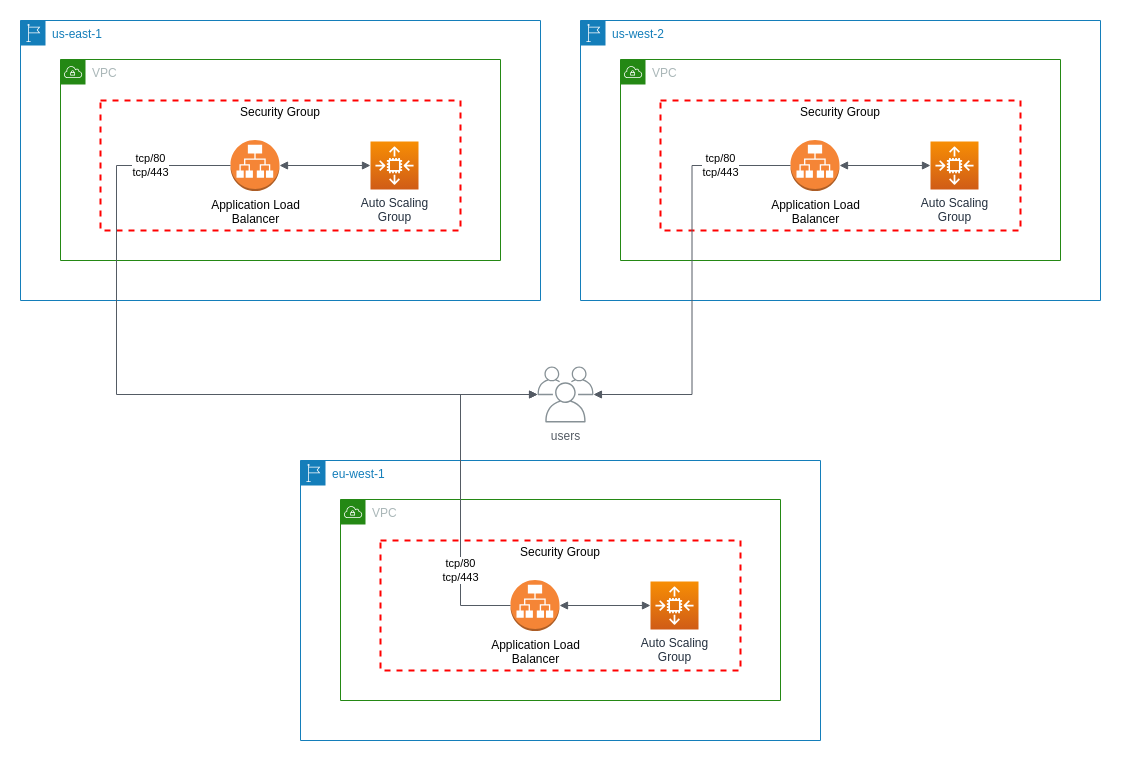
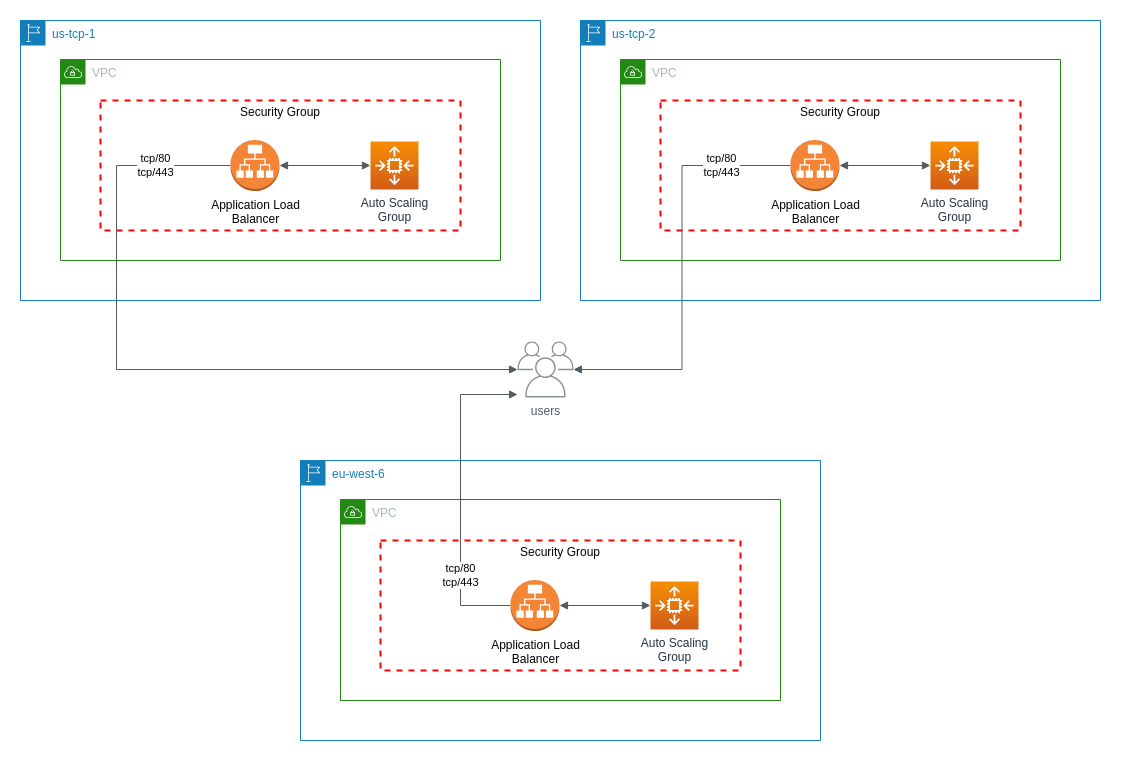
  <mxCell id="0" />
  <mxCell id="1" parent="0" />
- <mxCell id="2" value="us-east-1" style="points=[[0,0],[0.25,0],[0.5,0],[0.75,0],[1,0],[1,0.25],[1,0.5],[1,0.75],[1,1],[0.75,1],[0.5,1],[0.25,1],[0,1],[0,0.75],[0,0.5],[0,0.25]];outlineConnect=0;gradientColor=none;html=1;whiteSpace=wrap;fontSize=12;fontStyle=0;shape=mxgraph.aws4.group;grIcon=mxgraph.aws4.group_region;strokeColor=#147EBA;fillColor=none;verticalAlign=top;align=left;spacingLeft=30;fontColor=#147EBA;dashed=0;" vertex="1" parent="1"><mxGeometry x="20" y="20" width="520" height="280" as="geometry" /></mxCell>
+ <mxCell id="2" value="us-tcp-1" style="points=[[0,0],[0.25,0],[0.5,0],[0.75,0],[1,0],[1,0.25],[1,0.5],[1,0.75],[1,1],[0.75,1],[0.5,1],[0.25,1],[0,1],[0,0.75],[0,0.5],[0,0.25]];outlineConnect=0;gradientColor=none;html=1;whiteSpace=wrap;fontSize=12;fontStyle=0;shape=mxgraph.aws4.group;grIcon=mxgraph.aws4.group_region;strokeColor=#147EBA;fillColor=none;verticalAlign=top;align=left;spacingLeft=30;fontColor=#147EBA;dashed=0;" vertex="1" parent="1"><mxGeometry x="20" y="20" width="520" height="280" as="geometry" /></mxCell>
  <mxCell id="3" value="VPC" style="points=[[0,0],[0.25,0],[0.5,0],[0.75,0],[1,0],[1,0.25],[1,0.5],[1,0.75],[1,1],[0.75,1],[0.5,1],[0.25,1],[0,1],[0,0.75],[0,0.5],[0,0.25]];outlineConnect=0;gradientColor=none;html=1;whiteSpace=wrap;fontSize=12;fontStyle=0;shape=mxgraph.aws4.group;grIcon=mxgraph.aws4.group_vpc;strokeColor=#248814;fillColor=none;verticalAlign=top;align=left;spacingLeft=30;fontColor=#AAB7B8;dashed=0;" vertex="1" parent="1"><mxGeometry x="60" y="59" width="440" height="201" as="geometry" /></mxCell>
  <mxCell id="4" value="Security Group" style="fontStyle=0;verticalAlign=top;align=center;spacingTop=-2;fillColor=none;rounded=0;whiteSpace=wrap;html=1;strokeColor=#FF0000;strokeWidth=2;dashed=1;container=1;collapsible=0;expand=0;recursiveResize=0;" vertex="1" parent="1"><mxGeometry x="100" y="100" width="360" height="130" as="geometry" /></mxCell>
  <mxCell id="5" value="Application Load&lt;br&gt;Balancer" style="outlineConnect=0;dashed=0;verticalLabelPosition=bottom;verticalAlign=top;align=center;html=1;shape=mxgraph.aws3.application_load_balancer;fillColor=#F58536;gradientColor=none;" vertex="1" parent="4"><mxGeometry x="130" y="39.43" width="49" height="51.13" as="geometry" /></mxCell>
  <mxCell id="6" value="Auto Scaling&lt;br&gt;Group" style="outlineConnect=0;fontColor=#232F3E;gradientColor=#F78E04;gradientDirection=north;fillColor=#D05C17;strokeColor=#ffffff;dashed=0;verticalLabelPosition=bottom;verticalAlign=top;align=center;html=1;fontSize=12;fontStyle=0;aspect=fixed;shape=mxgraph.aws4.resourceIcon;resIcon=mxgraph.aws4.auto_scaling2;" vertex="1" parent="4"><mxGeometry x="270" y="41" width="48" height="48" as="geometry" /></mxCell>
  <mxCell id="7" value="" style="edgeStyle=orthogonalEdgeStyle;html=1;endArrow=block;elbow=vertical;startArrow=block;endFill=1;strokeColor=#545B64;rounded=0;exitX=1;exitY=0.5;exitDx=0;exitDy=0;exitPerimeter=0;startFill=1;" edge="1" parent="4" source="5" target="6"><mxGeometry width="100" relative="1" as="geometry"><mxPoint x="50" y="70" as="sourcePoint" /><mxPoint x="150" y="70" as="targetPoint" /></mxGeometry></mxCell>
- <mxCell id="8" value="us-west-2" style="points=[[0,0],[0.25,0],[0.5,0],[0.75,0],[1,0],[1,0.25],[1,0.5],[1,0.75],[1,1],[0.75,1],[0.5,1],[0.25,1],[0,1],[0,0.75],[0,0.5],[0,0.25]];outlineConnect=0;gradientColor=none;html=1;whiteSpace=wrap;fontSize=12;fontStyle=0;shape=mxgraph.aws4.group;grIcon=mxgraph.aws4.group_region;strokeColor=#147EBA;fillColor=none;verticalAlign=top;align=left;spacingLeft=30;fontColor=#147EBA;dashed=0;" vertex="1" parent="1"><mxGeometry x="580" y="20" width="520" height="280" as="geometry" /></mxCell>
+ <mxCell id="8" value="us-tcp-2" style="points=[[0,0],[0.25,0],[0.5,0],[0.75,0],[1,0],[1,0.25],[1,0.5],[1,0.75],[1,1],[0.75,1],[0.5,1],[0.25,1],[0,1],[0,0.75],[0,0.5],[0,0.25]];outlineConnect=0;gradientColor=none;html=1;whiteSpace=wrap;fontSize=12;fontStyle=0;shape=mxgraph.aws4.group;grIcon=mxgraph.aws4.group_region;strokeColor=#147EBA;fillColor=none;verticalAlign=top;align=left;spacingLeft=30;fontColor=#147EBA;dashed=0;" vertex="1" parent="1"><mxGeometry x="580" y="20" width="520" height="280" as="geometry" /></mxCell>
  <mxCell id="9" value="VPC" style="points=[[0,0],[0.25,0],[0.5,0],[0.75,0],[1,0],[1,0.25],[1,0.5],[1,0.75],[1,1],[0.75,1],[0.5,1],[0.25,1],[0,1],[0,0.75],[0,0.5],[0,0.25]];outlineConnect=0;gradientColor=none;html=1;whiteSpace=wrap;fontSize=12;fontStyle=0;shape=mxgraph.aws4.group;grIcon=mxgraph.aws4.group_vpc;strokeColor=#248814;fillColor=none;verticalAlign=top;align=left;spacingLeft=30;fontColor=#AAB7B8;dashed=0;" vertex="1" parent="1"><mxGeometry x="620" y="59" width="440" height="201" as="geometry" /></mxCell>
  <mxCell id="10" value="Security Group" style="fontStyle=0;verticalAlign=top;align=center;spacingTop=-2;fillColor=none;rounded=0;whiteSpace=wrap;html=1;strokeColor=#FF0000;strokeWidth=2;dashed=1;container=1;collapsible=0;expand=0;recursiveResize=0;" vertex="1" parent="1"><mxGeometry x="660" y="100" width="360" height="130" as="geometry" /></mxCell>
  <mxCell id="11" value="Application Load&lt;br&gt;Balancer" style="outlineConnect=0;dashed=0;verticalLabelPosition=bottom;verticalAlign=top;align=center;html=1;shape=mxgraph.aws3.application_load_balancer;fillColor=#F58536;gradientColor=none;" vertex="1" parent="10"><mxGeometry x="130" y="39.43" width="49" height="51.13" as="geometry" /></mxCell>
  <mxCell id="12" value="Auto Scaling&lt;br&gt;Group" style="outlineConnect=0;fontColor=#232F3E;gradientColor=#F78E04;gradientDirection=north;fillColor=#D05C17;strokeColor=#ffffff;dashed=0;verticalLabelPosition=bottom;verticalAlign=top;align=center;html=1;fontSize=12;fontStyle=0;aspect=fixed;shape=mxgraph.aws4.resourceIcon;resIcon=mxgraph.aws4.auto_scaling2;" vertex="1" parent="10"><mxGeometry x="270" y="41" width="48" height="48" as="geometry" /></mxCell>
  <mxCell id="13" value="" style="edgeStyle=orthogonalEdgeStyle;html=1;endArrow=block;elbow=vertical;startArrow=block;endFill=1;strokeColor=#545B64;rounded=0;exitX=1;exitY=0.5;exitDx=0;exitDy=0;exitPerimeter=0;startFill=1;" edge="1" parent="10" source="11" target="12"><mxGeometry width="100" relative="1" as="geometry"><mxPoint x="50" y="70" as="sourcePoint" /><mxPoint x="150" y="70" as="targetPoint" /></mxGeometry></mxCell>
- <mxCell id="14" value="eu-west-1" style="points=[[0,0],[0.25,0],[0.5,0],[0.75,0],[1,0],[1,0.25],[1,0.5],[1,0.75],[1,1],[0.75,1],[0.5,1],[0.25,1],[0,1],[0,0.75],[0,0.5],[0,0.25]];outlineConnect=0;gradientColor=none;html=1;whiteSpace=wrap;fontSize=12;fontStyle=0;shape=mxgraph.aws4.group;grIcon=mxgraph.aws4.group_region;strokeColor=#147EBA;fillColor=none;verticalAlign=top;align=left;spacingLeft=30;fontColor=#147EBA;dashed=0;" vertex="1" parent="1"><mxGeometry x="300" y="460" width="520" height="280" as="geometry" /></mxCell>
+ <mxCell id="14" value="eu-west-6" style="points=[[0,0],[0.25,0],[0.5,0],[0.75,0],[1,0],[1,0.25],[1,0.5],[1,0.75],[1,1],[0.75,1],[0.5,1],[0.25,1],[0,1],[0,0.75],[0,0.5],[0,0.25]];outlineConnect=0;gradientColor=none;html=1;whiteSpace=wrap;fontSize=12;fontStyle=0;shape=mxgraph.aws4.group;grIcon=mxgraph.aws4.group_region;strokeColor=#147EBA;fillColor=none;verticalAlign=top;align=left;spacingLeft=30;fontColor=#147EBA;dashed=0;" vertex="1" parent="1"><mxGeometry x="300" y="460" width="520" height="280" as="geometry" /></mxCell>
  <mxCell id="15" value="VPC" style="points=[[0,0],[0.25,0],[0.5,0],[0.75,0],[1,0],[1,0.25],[1,0.5],[1,0.75],[1,1],[0.75,1],[0.5,1],[0.25,1],[0,1],[0,0.75],[0,0.5],[0,0.25]];outlineConnect=0;gradientColor=none;html=1;whiteSpace=wrap;fontSize=12;fontStyle=0;shape=mxgraph.aws4.group;grIcon=mxgraph.aws4.group_vpc;strokeColor=#248814;fillColor=none;verticalAlign=top;align=left;spacingLeft=30;fontColor=#AAB7B8;dashed=0;" vertex="1" parent="1"><mxGeometry x="340" y="499" width="440" height="201" as="geometry" /></mxCell>
  <mxCell id="16" value="Security Group" style="fontStyle=0;verticalAlign=top;align=center;spacingTop=-2;fillColor=none;rounded=0;whiteSpace=wrap;html=1;strokeColor=#FF0000;strokeWidth=2;dashed=1;container=1;collapsible=0;expand=0;recursiveResize=0;" vertex="1" parent="1"><mxGeometry x="380" y="540" width="360" height="130" as="geometry" /></mxCell>
  <mxCell id="17" value="Application Load&lt;br&gt;Balancer" style="outlineConnect=0;dashed=0;verticalLabelPosition=bottom;verticalAlign=top;align=center;html=1;shape=mxgraph.aws3.application_load_balancer;fillColor=#F58536;gradientColor=none;" vertex="1" parent="16"><mxGeometry x="130" y="39.43" width="49" height="51.13" as="geometry" /></mxCell>
  <mxCell id="18" value="Auto Scaling&lt;br&gt;Group" style="outlineConnect=0;fontColor=#232F3E;gradientColor=#F78E04;gradientDirection=north;fillColor=#D05C17;strokeColor=#ffffff;dashed=0;verticalLabelPosition=bottom;verticalAlign=top;align=center;html=1;fontSize=12;fontStyle=0;aspect=fixed;shape=mxgraph.aws4.resourceIcon;resIcon=mxgraph.aws4.auto_scaling2;" vertex="1" parent="16"><mxGeometry x="270" y="41" width="48" height="48" as="geometry" /></mxCell>
  <mxCell id="19" value="" style="edgeStyle=orthogonalEdgeStyle;html=1;endArrow=block;elbow=vertical;startArrow=block;endFill=1;strokeColor=#545B64;rounded=0;exitX=1;exitY=0.5;exitDx=0;exitDy=0;exitPerimeter=0;startFill=1;" edge="1" parent="16" source="17" target="18"><mxGeometry width="100" relative="1" as="geometry"><mxPoint x="50" y="70" as="sourcePoint" /><mxPoint x="150" y="70" as="targetPoint" /></mxGeometry></mxCell>
- <mxCell id="20" value="users" style="outlineConnect=0;gradientColor=none;fontColor=#545B64;strokeColor=none;fillColor=#879196;dashed=0;verticalLabelPosition=bottom;verticalAlign=top;align=center;html=1;fontSize=12;fontStyle=0;aspect=fixed;shape=mxgraph.aws4.illustration_users;pointerEvents=1" vertex="1" parent="1"><mxGeometry x="537" y="366" width="56" height="56" as="geometry" /></mxCell>
+ <mxCell id="20" value="users" style="outlineConnect=0;gradientColor=none;fontColor=#545B64;strokeColor=none;fillColor=#879196;dashed=0;verticalLabelPosition=bottom;verticalAlign=top;align=center;html=1;fontSize=12;fontStyle=0;aspect=fixed;shape=mxgraph.aws4.illustration_users;pointerEvents=1" vertex="1" parent="1"><mxGeometry x="517" y="341" width="56" height="56" as="geometry" /></mxCell>
  <mxCell id="21" value="tcp/80&lt;br&gt;tcp/443" style="edgeStyle=orthogonalEdgeStyle;html=1;endArrow=none;elbow=vertical;startArrow=block;startFill=1;strokeColor=#545B64;rounded=0;entryX=0;entryY=0.5;entryDx=0;entryDy=0;entryPerimeter=0;" edge="1" parent="1" source="20" target="5"><mxGeometry x="0.791" width="100" relative="1" as="geometry"><mxPoint x="110" y="165.43" as="sourcePoint" /><mxPoint x="210" y="174.93" as="targetPoint" /><Array as="points"><mxPoint x="116" y="165" /></Array><mxPoint as="offset" /></mxGeometry></mxCell>
  <mxCell id="22" value="tcp/80&lt;br&gt;tcp/443" style="edgeStyle=orthogonalEdgeStyle;html=1;endArrow=none;elbow=vertical;startArrow=block;startFill=1;strokeColor=#545B64;rounded=0;entryX=0;entryY=0.5;entryDx=0;entryDy=0;entryPerimeter=0;" edge="1" parent="1" target="11" source="20"><mxGeometry x="0.671" width="100" relative="1" as="geometry"><mxPoint x="670" y="165.43" as="sourcePoint" /><mxPoint x="770" y="174.93" as="targetPoint" /><mxPoint as="offset" /></mxGeometry></mxCell>
  <mxCell id="23" value="tcp/80&lt;br&gt;tcp/443" style="edgeStyle=orthogonalEdgeStyle;html=1;endArrow=none;elbow=vertical;startArrow=block;startFill=1;strokeColor=#545B64;rounded=0;entryX=0;entryY=0.5;entryDx=0;entryDy=0;entryPerimeter=0;" edge="1" parent="1" target="17" source="20"><mxGeometry x="0.497" width="100" relative="1" as="geometry"><mxPoint x="390" y="605.43" as="sourcePoint" /><mxPoint x="490" y="614.93" as="targetPoint" /><Array as="points"><mxPoint x="460" y="394" /><mxPoint x="460" y="605" /></Array><mxPoint as="offset" /></mxGeometry></mxCell>
